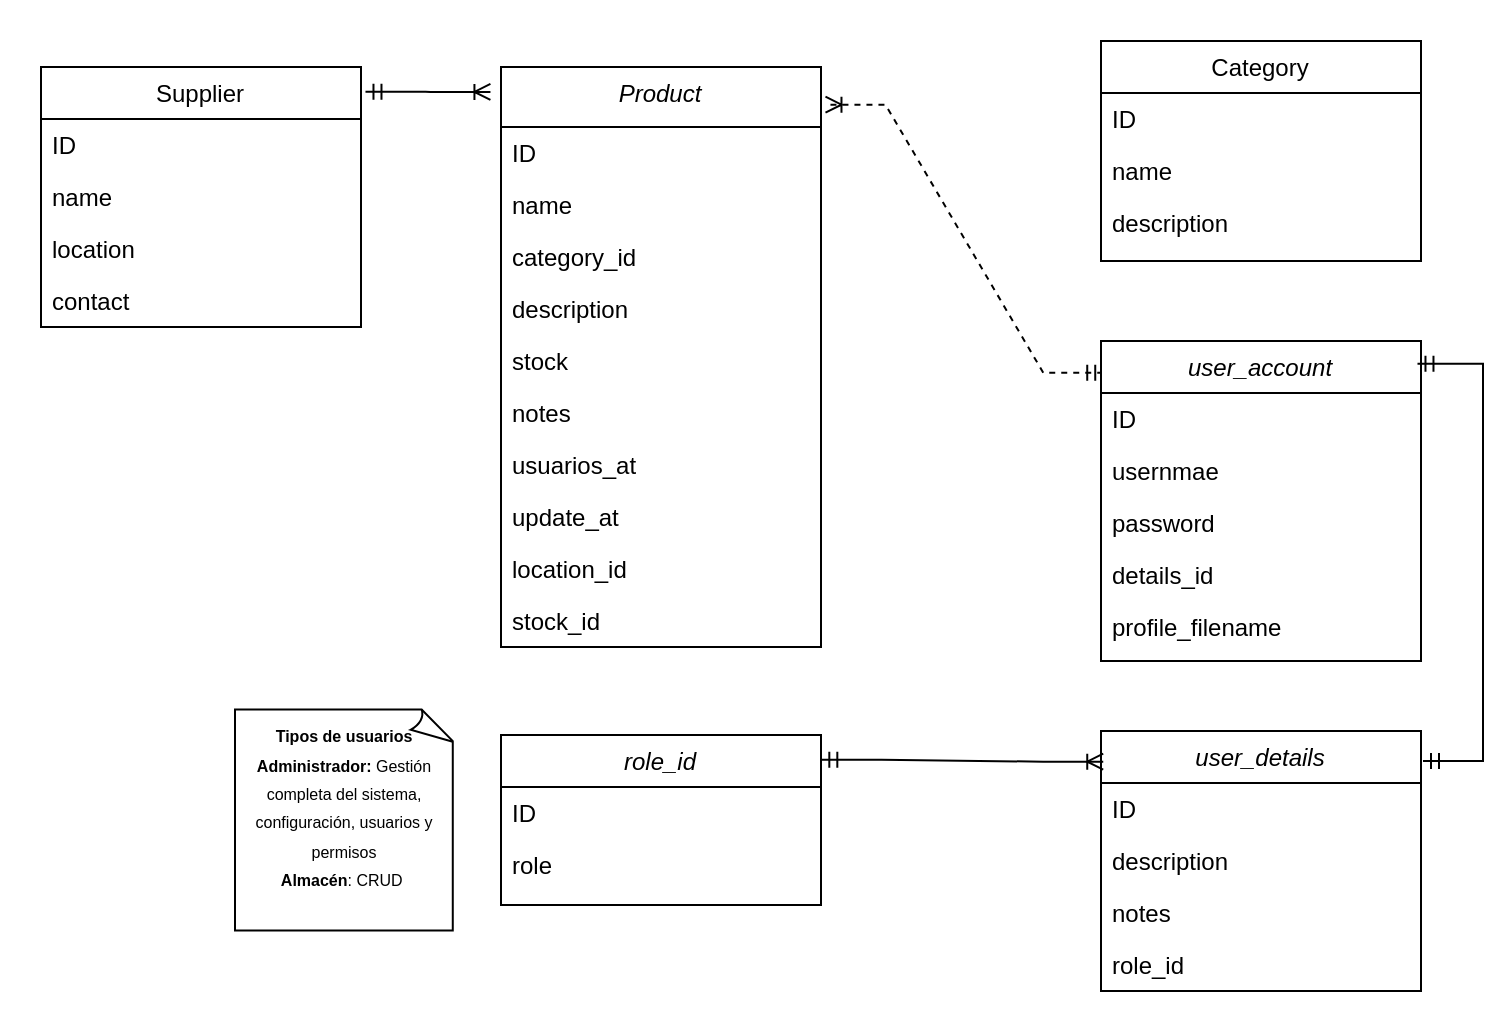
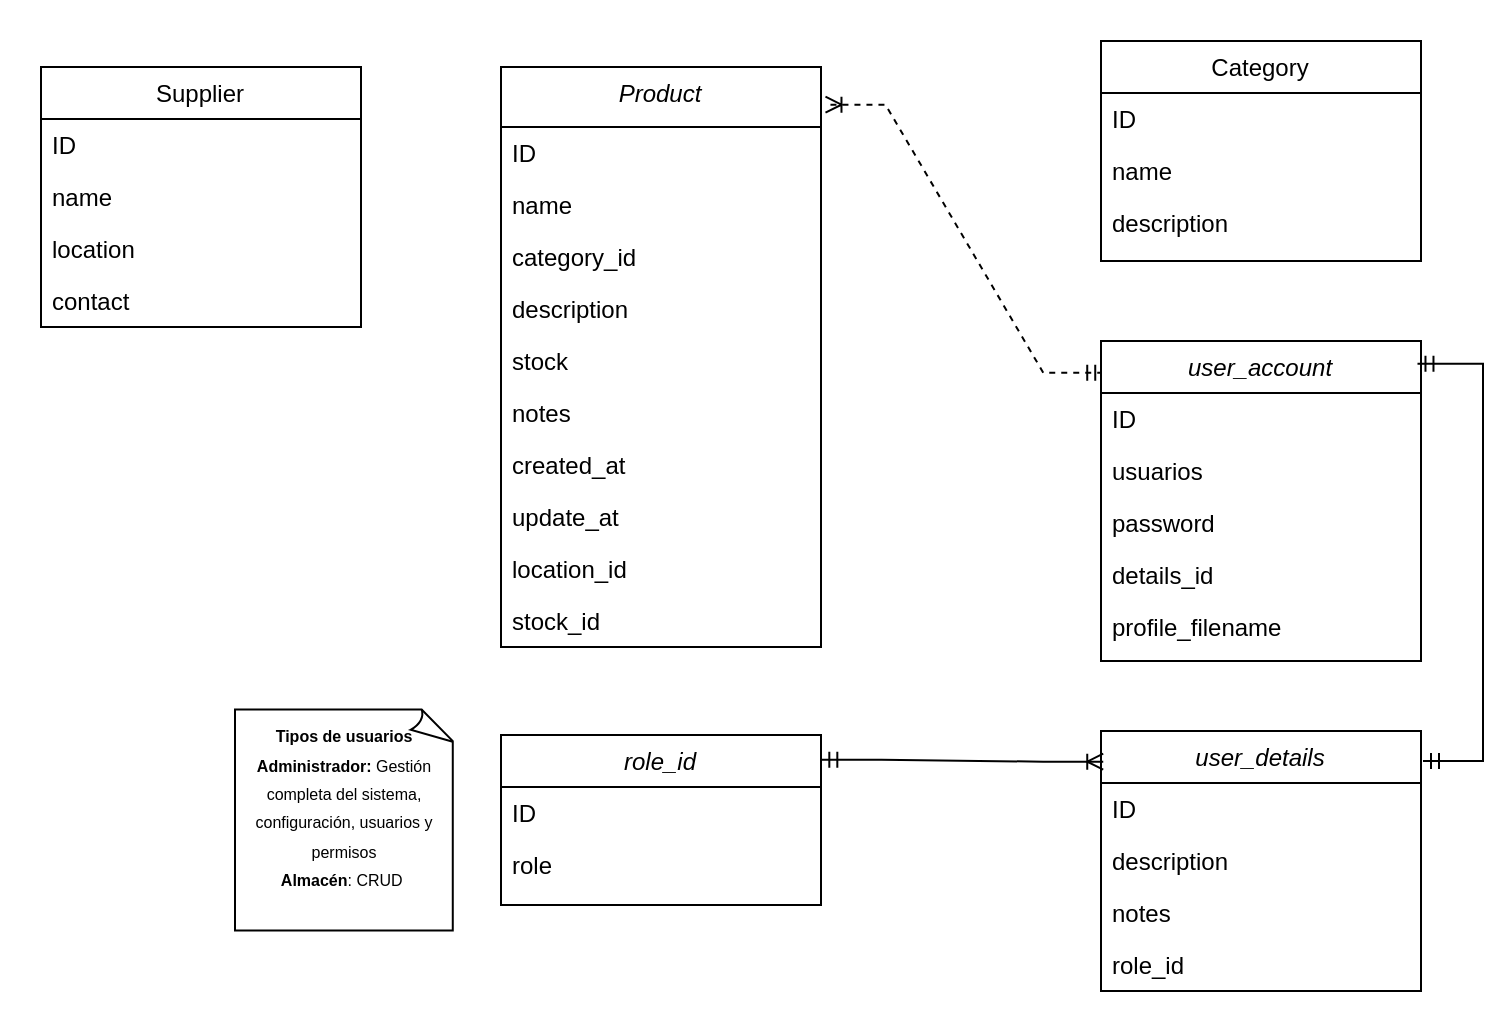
  <mxCell id="0" />
  <mxCell id="1" parent="0" />
  <mxCell id="2" value="Product" style="swimlane;fontStyle=2;align=center;verticalAlign=top;childLayout=stackLayout;horizontal=1;startSize=30;horizontalStack=0;resizeParent=1;resizeLast=0;collapsible=1;marginBottom=0;rounded=0;shadow=0;strokeWidth=1;labelBackgroundColor=none;" parent="1" vertex="1"><mxGeometry x="250" y="33" width="160" height="290" as="geometry"><mxRectangle x="220" y="120" width="160" height="26" as="alternateBounds" /></mxGeometry></mxCell>
  <mxCell id="3" value="ID" style="text;align=left;verticalAlign=top;spacingLeft=4;spacingRight=4;overflow=hidden;rotatable=0;points=[[0,0.5],[1,0.5]];portConstraint=eastwest;labelBackgroundColor=none;" parent="2" vertex="1"><mxGeometry y="30" width="160" height="26" as="geometry" /></mxCell>
  <mxCell id="4" value="name" style="text;align=left;verticalAlign=top;spacingLeft=4;spacingRight=4;overflow=hidden;rotatable=0;points=[[0,0.5],[1,0.5]];portConstraint=eastwest;rounded=0;shadow=0;html=0;labelBackgroundColor=none;" parent="2" vertex="1"><mxGeometry y="56" width="160" height="26" as="geometry" /></mxCell>
  <mxCell id="5" value="category_id" style="text;align=left;verticalAlign=top;spacingLeft=4;spacingRight=4;overflow=hidden;rotatable=0;points=[[0,0.5],[1,0.5]];portConstraint=eastwest;rounded=0;shadow=0;html=0;labelBackgroundColor=none;" parent="2" vertex="1"><mxGeometry y="82" width="160" height="26" as="geometry" /></mxCell>
  <mxCell id="6" value="description" style="text;align=left;verticalAlign=top;spacingLeft=4;spacingRight=4;overflow=hidden;rotatable=0;points=[[0,0.5],[1,0.5]];portConstraint=eastwest;rounded=0;shadow=0;html=0;labelBackgroundColor=none;" parent="2" vertex="1"><mxGeometry y="108" width="160" height="26" as="geometry" /></mxCell>
  <mxCell id="7" value="stock" style="text;align=left;verticalAlign=top;spacingLeft=4;spacingRight=4;overflow=hidden;rotatable=0;points=[[0,0.5],[1,0.5]];portConstraint=eastwest;rounded=0;shadow=0;html=0;labelBackgroundColor=none;" parent="2" vertex="1"><mxGeometry y="134" width="160" height="26" as="geometry" /></mxCell>
  <mxCell id="8" value="notes" style="text;align=left;verticalAlign=top;spacingLeft=4;spacingRight=4;overflow=hidden;rotatable=0;points=[[0,0.5],[1,0.5]];portConstraint=eastwest;rounded=0;shadow=0;html=0;labelBackgroundColor=none;" parent="2" vertex="1"><mxGeometry y="160" width="160" height="26" as="geometry" /></mxCell>
- <mxCell id="9" value="usuarios_at" style="text;align=left;verticalAlign=top;spacingLeft=4;spacingRight=4;overflow=hidden;rotatable=0;points=[[0,0.5],[1,0.5]];portConstraint=eastwest;rounded=0;shadow=0;html=0;labelBackgroundColor=none;" parent="2" vertex="1"><mxGeometry y="186" width="160" height="26" as="geometry" /></mxCell>
+ <mxCell id="9" value="created_at" style="text;align=left;verticalAlign=top;spacingLeft=4;spacingRight=4;overflow=hidden;rotatable=0;points=[[0,0.5],[1,0.5]];portConstraint=eastwest;rounded=0;shadow=0;html=0;labelBackgroundColor=none;" parent="2" vertex="1"><mxGeometry y="186" width="160" height="26" as="geometry" /></mxCell>
  <mxCell id="10" value="update_at" style="text;align=left;verticalAlign=top;spacingLeft=4;spacingRight=4;overflow=hidden;rotatable=0;points=[[0,0.5],[1,0.5]];portConstraint=eastwest;rounded=0;shadow=0;html=0;labelBackgroundColor=none;" parent="2" vertex="1"><mxGeometry y="212" width="160" height="26" as="geometry" /></mxCell>
  <mxCell id="11" value="location_id" style="text;align=left;verticalAlign=top;spacingLeft=4;spacingRight=4;overflow=hidden;rotatable=0;points=[[0,0.5],[1,0.5]];portConstraint=eastwest;rounded=0;shadow=0;html=0;labelBackgroundColor=none;" parent="2" vertex="1"><mxGeometry y="238" width="160" height="26" as="geometry" /></mxCell>
  <mxCell id="12" value="stock_id" style="text;align=left;verticalAlign=top;spacingLeft=4;spacingRight=4;overflow=hidden;rotatable=0;points=[[0,0.5],[1,0.5]];portConstraint=eastwest;rounded=0;shadow=0;html=0;labelBackgroundColor=none;" parent="2" vertex="1"><mxGeometry y="264" width="160" height="26" as="geometry" /></mxCell>
  <mxCell id="13" value="Category" style="swimlane;fontStyle=0;align=center;verticalAlign=top;childLayout=stackLayout;horizontal=1;startSize=26;horizontalStack=0;resizeParent=1;resizeLast=0;collapsible=1;marginBottom=0;rounded=0;shadow=0;strokeWidth=1;labelBackgroundColor=none;" parent="1" vertex="1"><mxGeometry x="550" y="20" width="160" height="110" as="geometry"><mxRectangle x="550" y="140" width="160" height="26" as="alternateBounds" /></mxGeometry></mxCell>
  <mxCell id="14" value="ID" style="text;align=left;verticalAlign=top;spacingLeft=4;spacingRight=4;overflow=hidden;rotatable=0;points=[[0,0.5],[1,0.5]];portConstraint=eastwest;labelBackgroundColor=none;" parent="13" vertex="1"><mxGeometry y="26" width="160" height="26" as="geometry" /></mxCell>
  <mxCell id="15" value="name" style="text;align=left;verticalAlign=top;spacingLeft=4;spacingRight=4;overflow=hidden;rotatable=0;points=[[0,0.5],[1,0.5]];portConstraint=eastwest;rounded=0;shadow=0;html=0;labelBackgroundColor=none;" parent="13" vertex="1"><mxGeometry y="52" width="160" height="26" as="geometry" /></mxCell>
  <mxCell id="16" value="description" style="text;align=left;verticalAlign=top;spacingLeft=4;spacingRight=4;overflow=hidden;rotatable=0;points=[[0,0.5],[1,0.5]];portConstraint=eastwest;rounded=0;shadow=0;html=0;labelBackgroundColor=none;" parent="13" vertex="1"><mxGeometry y="78" width="160" height="26" as="geometry" /></mxCell>
  <mxCell id="17" value="Supplier" style="swimlane;fontStyle=0;align=center;verticalAlign=top;childLayout=stackLayout;horizontal=1;startSize=26;horizontalStack=0;resizeParent=1;resizeLast=0;collapsible=1;marginBottom=0;rounded=0;shadow=0;strokeWidth=1;labelBackgroundColor=none;" parent="1" vertex="1"><mxGeometry x="20" y="33" width="160" height="130" as="geometry"><mxRectangle x="550" y="140" width="160" height="26" as="alternateBounds" /></mxGeometry></mxCell>
  <mxCell id="18" value="ID" style="text;align=left;verticalAlign=top;spacingLeft=4;spacingRight=4;overflow=hidden;rotatable=0;points=[[0,0.5],[1,0.5]];portConstraint=eastwest;labelBackgroundColor=none;" parent="17" vertex="1"><mxGeometry y="26" width="160" height="26" as="geometry" /></mxCell>
  <mxCell id="19" value="name" style="text;align=left;verticalAlign=top;spacingLeft=4;spacingRight=4;overflow=hidden;rotatable=0;points=[[0,0.5],[1,0.5]];portConstraint=eastwest;rounded=0;shadow=0;html=0;labelBackgroundColor=none;" parent="17" vertex="1"><mxGeometry y="52" width="160" height="26" as="geometry" /></mxCell>
  <mxCell id="20" value="location" style="text;align=left;verticalAlign=top;spacingLeft=4;spacingRight=4;overflow=hidden;rotatable=0;points=[[0,0.5],[1,0.5]];portConstraint=eastwest;rounded=0;shadow=0;html=0;labelBackgroundColor=none;" parent="17" vertex="1"><mxGeometry y="78" width="160" height="26" as="geometry" /></mxCell>
  <mxCell id="21" value="contact" style="text;align=left;verticalAlign=top;spacingLeft=4;spacingRight=4;overflow=hidden;rotatable=0;points=[[0,0.5],[1,0.5]];portConstraint=eastwest;rounded=0;shadow=0;html=0;labelBackgroundColor=none;" parent="17" vertex="1"><mxGeometry y="104" width="160" height="26" as="geometry" /></mxCell>
- <mxCell id="22" value="" style="edgeStyle=entityRelationEdgeStyle;fontSize=12;html=1;endArrow=ERoneToMany;startArrow=ERmandOne;rounded=0;exitX=1.014;exitY=0.095;exitDx=0;exitDy=0;exitPerimeter=0;entryX=-0.033;entryY=0.043;entryDx=0;entryDy=0;entryPerimeter=0;" parent="1" source="17" target="2" edge="1"><mxGeometry width="100" height="100" relative="1" as="geometry"><mxPoint x="270" y="340" as="sourcePoint" /><mxPoint x="370" y="240" as="targetPoint" /><Array as="points"><mxPoint x="230" y="270" /></Array></mxGeometry></mxCell>
  <mxCell id="23" value="role_id" style="swimlane;fontStyle=2;align=center;verticalAlign=top;childLayout=stackLayout;horizontal=1;startSize=26;horizontalStack=0;resizeParent=1;resizeLast=0;collapsible=1;marginBottom=0;rounded=0;shadow=0;strokeWidth=1;labelBackgroundColor=none;" parent="1" vertex="1"><mxGeometry x="250" y="367" width="160" height="85" as="geometry"><mxRectangle x="220" y="120" width="160" height="26" as="alternateBounds" /></mxGeometry></mxCell>
  <mxCell id="24" value="ID" style="text;align=left;verticalAlign=top;spacingLeft=4;spacingRight=4;overflow=hidden;rotatable=0;points=[[0,0.5],[1,0.5]];portConstraint=eastwest;labelBackgroundColor=none;" parent="23" vertex="1"><mxGeometry y="26" width="160" height="26" as="geometry" /></mxCell>
  <mxCell id="25" value="role" style="text;align=left;verticalAlign=top;spacingLeft=4;spacingRight=4;overflow=hidden;rotatable=0;points=[[0,0.5],[1,0.5]];portConstraint=eastwest;rounded=0;shadow=0;html=0;labelBackgroundColor=none;" parent="23" vertex="1"><mxGeometry y="52" width="160" height="26" as="geometry" /></mxCell>
  <mxCell id="26" value="user_details&#10;" style="swimlane;fontStyle=2;align=center;verticalAlign=top;childLayout=stackLayout;horizontal=1;startSize=26;horizontalStack=0;resizeParent=1;resizeLast=0;collapsible=1;marginBottom=0;rounded=0;shadow=0;strokeWidth=1;labelBackgroundColor=none;" parent="1" vertex="1"><mxGeometry x="550" y="365" width="160" height="130" as="geometry"><mxRectangle x="220" y="120" width="160" height="26" as="alternateBounds" /></mxGeometry></mxCell>
  <mxCell id="27" value="ID" style="text;align=left;verticalAlign=top;spacingLeft=4;spacingRight=4;overflow=hidden;rotatable=0;points=[[0,0.5],[1,0.5]];portConstraint=eastwest;labelBackgroundColor=none;" parent="26" vertex="1"><mxGeometry y="26" width="160" height="26" as="geometry" /></mxCell>
  <mxCell id="28" value="description" style="text;align=left;verticalAlign=top;spacingLeft=4;spacingRight=4;overflow=hidden;rotatable=0;points=[[0,0.5],[1,0.5]];portConstraint=eastwest;rounded=0;shadow=0;html=0;labelBackgroundColor=none;" parent="26" vertex="1"><mxGeometry y="52" width="160" height="26" as="geometry" /></mxCell>
  <mxCell id="29" value="notes" style="text;align=left;verticalAlign=top;spacingLeft=4;spacingRight=4;overflow=hidden;rotatable=0;points=[[0,0.5],[1,0.5]];portConstraint=eastwest;rounded=0;shadow=0;html=0;labelBackgroundColor=none;" parent="26" vertex="1"><mxGeometry y="78" width="160" height="26" as="geometry" /></mxCell>
  <mxCell id="30" value="role_id" style="text;align=left;verticalAlign=top;spacingLeft=4;spacingRight=4;overflow=hidden;rotatable=0;points=[[0,0.5],[1,0.5]];portConstraint=eastwest;rounded=0;shadow=0;html=0;labelBackgroundColor=none;" parent="26" vertex="1"><mxGeometry y="104" width="160" height="26" as="geometry" /></mxCell>
  <mxCell id="31" value="" style="edgeStyle=entityRelationEdgeStyle;fontSize=12;html=1;endArrow=ERoneToMany;startArrow=ERmandOne;rounded=0;exitX=0.007;exitY=0.099;exitDx=0;exitDy=0;entryX=1.014;entryY=0.065;entryDx=0;entryDy=0;entryPerimeter=0;exitPerimeter=0;dashed=1;" parent="1" source="33" target="2" edge="1"><mxGeometry width="100" height="100" relative="1" as="geometry"><mxPoint x="389" y="136" as="sourcePoint" /><mxPoint x="340" y="195" as="targetPoint" /><Array as="points"><mxPoint x="330" y="340" /><mxPoint x="360" y="220" /><mxPoint x="360" y="190" /><mxPoint x="362" y="190" /><mxPoint x="340" y="210" /><mxPoint x="340" y="150" /></Array></mxGeometry></mxCell>
  <mxCell id="32" value="" style="edgeStyle=entityRelationEdgeStyle;fontSize=12;html=1;endArrow=ERoneToMany;startArrow=ERmandOne;rounded=0;exitX=1.001;exitY=0.146;exitDx=0;exitDy=0;exitPerimeter=0;entryX=0.007;entryY=0.118;entryDx=0;entryDy=0;entryPerimeter=0;" parent="1" source="23" target="26" edge="1"><mxGeometry width="100" height="100" relative="1" as="geometry"><mxPoint x="414" y="367" as="sourcePoint" /><mxPoint x="550" y="387" as="targetPoint" /><Array as="points"><mxPoint x="414" y="397" /><mxPoint x="360" y="417" /><mxPoint x="530" y="377" /><mxPoint x="480" y="427" /><mxPoint x="370" y="417" /></Array></mxGeometry></mxCell>
  <mxCell id="33" value="user_account" style="swimlane;fontStyle=2;align=center;verticalAlign=top;childLayout=stackLayout;horizontal=1;startSize=26;horizontalStack=0;resizeParent=1;resizeLast=0;collapsible=1;marginBottom=0;rounded=0;shadow=0;strokeWidth=1;labelBackgroundColor=none;" parent="1" vertex="1"><mxGeometry x="550" y="170" width="160" height="160" as="geometry"><mxRectangle x="220" y="120" width="160" height="26" as="alternateBounds" /></mxGeometry></mxCell>
  <mxCell id="34" value="ID" style="text;align=left;verticalAlign=top;spacingLeft=4;spacingRight=4;overflow=hidden;rotatable=0;points=[[0,0.5],[1,0.5]];portConstraint=eastwest;labelBackgroundColor=none;" parent="33" vertex="1"><mxGeometry y="26" width="160" height="26" as="geometry" /></mxCell>
- <mxCell id="35" value="usernmae" style="text;align=left;verticalAlign=top;spacingLeft=4;spacingRight=4;overflow=hidden;rotatable=0;points=[[0,0.5],[1,0.5]];portConstraint=eastwest;rounded=0;shadow=0;html=0;labelBackgroundColor=none;" parent="33" vertex="1"><mxGeometry y="52" width="160" height="26" as="geometry" /></mxCell>
+ <mxCell id="35" value="usuarios" style="text;align=left;verticalAlign=top;spacingLeft=4;spacingRight=4;overflow=hidden;rotatable=0;points=[[0,0.5],[1,0.5]];portConstraint=eastwest;rounded=0;shadow=0;html=0;labelBackgroundColor=none;" parent="33" vertex="1"><mxGeometry y="52" width="160" height="26" as="geometry" /></mxCell>
  <mxCell id="36" value="password" style="text;align=left;verticalAlign=top;spacingLeft=4;spacingRight=4;overflow=hidden;rotatable=0;points=[[0,0.5],[1,0.5]];portConstraint=eastwest;rounded=0;shadow=0;html=0;labelBackgroundColor=none;" parent="33" vertex="1"><mxGeometry y="78" width="160" height="26" as="geometry" /></mxCell>
  <mxCell id="37" value="details_id" style="text;align=left;verticalAlign=top;spacingLeft=4;spacingRight=4;overflow=hidden;rotatable=0;points=[[0,0.5],[1,0.5]];portConstraint=eastwest;rounded=0;shadow=0;html=0;labelBackgroundColor=none;" parent="33" vertex="1"><mxGeometry y="104" width="160" height="26" as="geometry" /></mxCell>
  <mxCell id="38" value="profile_filename" style="text;align=left;verticalAlign=top;spacingLeft=4;spacingRight=4;overflow=hidden;rotatable=0;points=[[0,0.5],[1,0.5]];portConstraint=eastwest;rounded=0;shadow=0;html=0;labelBackgroundColor=none;" vertex="1" parent="33"><mxGeometry y="130" width="160" height="26" as="geometry" /></mxCell>
  <mxCell id="39" value="" style="edgeStyle=entityRelationEdgeStyle;fontSize=12;html=1;endArrow=ERmandOne;startArrow=ERmandOne;rounded=0;entryX=0.989;entryY=0.071;entryDx=0;entryDy=0;entryPerimeter=0;" parent="1" target="33" edge="1"><mxGeometry width="100" height="100" relative="1" as="geometry"><mxPoint x="711" y="380" as="sourcePoint" /><mxPoint x="380" y="140" as="targetPoint" /><Array as="points"><mxPoint x="730" y="230" /></Array></mxGeometry></mxCell>
  <mxCell id="40" value="&lt;font style=&quot;font-size: 8px;&quot;&gt;&lt;b&gt;Tipos de usuarios&lt;br&gt;&lt;/b&gt;&lt;/font&gt;&lt;div&gt;&lt;font style=&quot;&quot;&gt;&lt;span style=&quot;background-color: initial;&quot;&gt;&lt;font style=&quot;font-size: 8px;&quot;&gt;&lt;b&gt;Administrador&lt;/b&gt;&lt;/font&gt;&lt;/span&gt;&lt;b style=&quot;font-size: 8px;&quot;&gt;:&amp;nbsp;&lt;/b&gt;&lt;/font&gt;&lt;span style=&quot;background-color: initial;&quot;&gt;&lt;font style=&quot;font-size: 8px;&quot;&gt;Gestión completa del sistema, configuración, usuarios y permisos&lt;/font&gt;&lt;/span&gt;&lt;/div&gt;&lt;div&gt;&lt;font style=&quot;font-size: 8px;&quot;&gt;&lt;b&gt;Almacén&lt;/b&gt;: CRUD&amp;nbsp;&lt;span style=&quot;background-color: initial;&quot;&gt;&lt;font style=&quot;&quot;&gt;&lt;br&gt;&lt;/font&gt;&lt;/span&gt;&lt;/font&gt;&lt;/div&gt;&lt;div&gt;&lt;span style=&quot;background-color: initial;&quot;&gt;&lt;font style=&quot;font-size: 8px;&quot;&gt;&lt;br&gt;&lt;/font&gt;&lt;/span&gt;&lt;/div&gt;" style="whiteSpace=wrap;html=1;shape=mxgraph.basic.document" parent="1" vertex="1"><mxGeometry x="117" y="354.25" width="110" height="110.5" as="geometry" /></mxCell>
